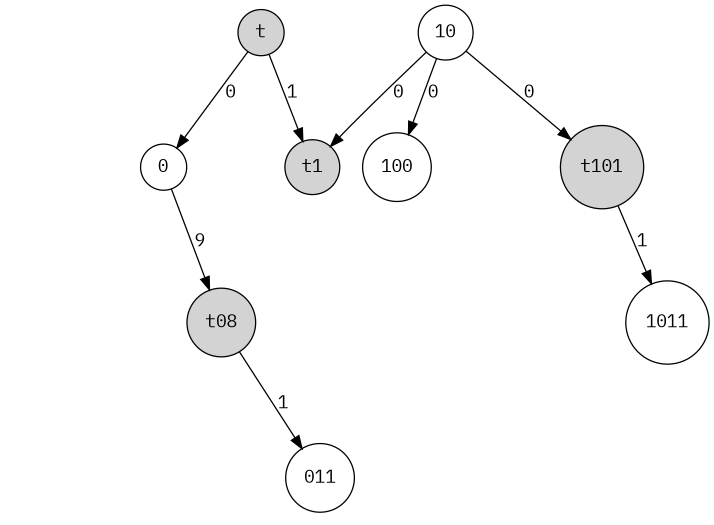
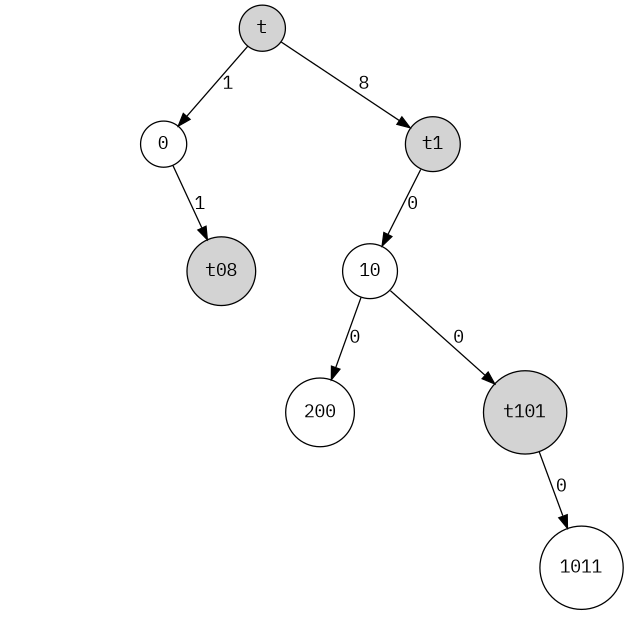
  digraph {
    fontname="IBM Plex Mono"
    node [fontname="IBM Plex Mono" shape=circle style=invis]
    edge [fontname="IBM Plex Mono"]
    t [style=filled]
    n2 [label=0 style=""]
    t1 [style=filled]
    t00
    t0m
    n6 [label=t08 style=filled]
    n7 [label=10 style=""]
    t1m
    t11
    t010
    t01m
-   n12 [label=011 style=""]
-   n13 [label=100 style=""]
+   n13 [label=200 style=""]
    t10m
    t101 [style=filled]
    t1010
    n17 [label=1011 style=""]
-   t -> n2 [label=0]
-   t -> t1 [label=1]
+   t -> n2 [label=1]
+   t -> t1 [label=8]
    n2 -> t00 [style=invis]
    n2 -> t0m [style=invis]
-   n2 -> n6 [label=9]
-   n7 -> t1 [label=0]
+   n2 -> n6 [label=1]
+   t1 -> n7 [label=0]
    t1 -> t1m [style=invis]
    t1 -> t11 [style=invis]
    n6 -> t010 [style=invis]
    n6 -> t01m [style=invis]
-   n6 -> n12 [label=1]
    n7 -> n13 [label=0]
    n7 -> t10m [style=invis]
    n7 -> t101 [label=0]
    t101 -> t1010 [style=invis]
-   t101 -> n17 [label=1]
+   t101 -> n17 [label=0]
  }
